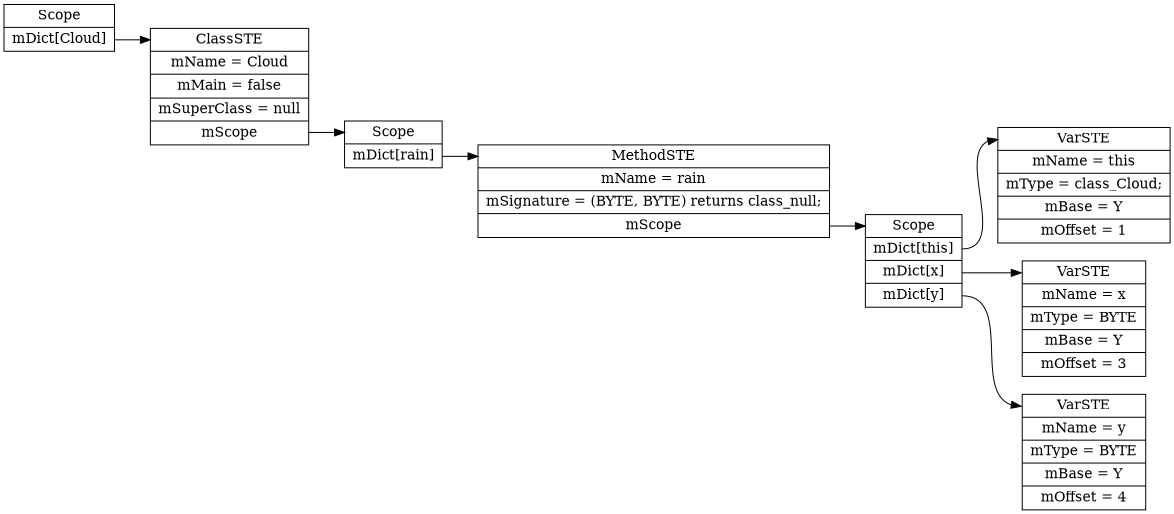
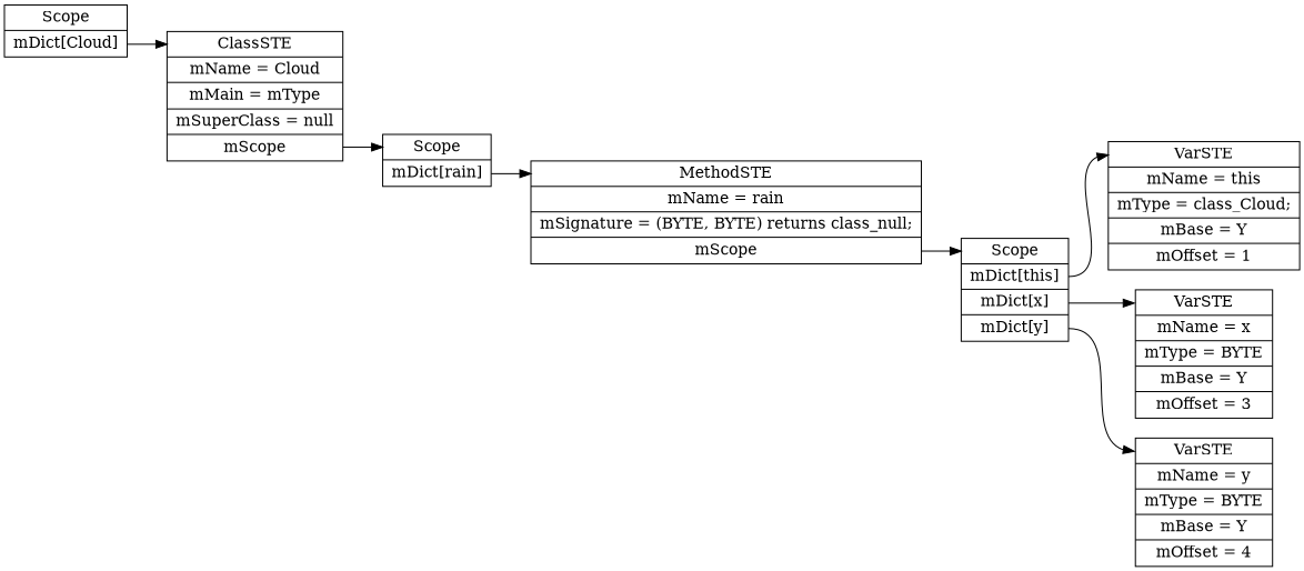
  digraph {
    rankdir=LR
    node [shape=record]
    edge [headport=f0 tailport=f1]
    n1 [label=" <f0> Scope | <f1> mDict\[Cloud\] "]
-   n2 [label=" <f0> ClassSTE | <f1> mName = Cloud| <f2> mMain = false| <f3> mSuperClass = null| <f4> mScope "]
+   n2 [label=" <f0> ClassSTE | <f1> mName = Cloud| <f2> mMain = mType| <f3> mSuperClass = null| <f4> mScope "]
    n3 [label=" <f0> Scope | <f1> mDict\[rain\] "]
    n4 [label=" <f0> MethodSTE | <f1> mName = rain| <f2> mSignature = (BYTE, BYTE) returns class_null;| <f3> mScope "]
    n5 [label=" <f0> Scope | <f1> mDict\[this\] | <f2> mDict\[x\] | <f3> mDict\[y\] "]
    n6 [label=" <f0> VarSTE | <f1> mName = this| <f2> mType = class_Cloud;| <f3> mBase = Y| <f4> mOffset = 1"]
    n7 [label=" <f0> VarSTE | <f1> mName = x| <f2> mType = BYTE| <f3> mBase = Y| <f4> mOffset = 3"]
    n8 [label=" <f0> VarSTE | <f1> mName = y| <f2> mType = BYTE| <f3> mBase = Y| <f4> mOffset = 4"]
    n1 -> n2
    n2 -> n3 [tailport=f4]
    n3 -> n4
    n4 -> n5 [tailport=f3]
    n5 -> n6
    n5 -> n7 [tailport=f2]
    n5 -> n8 [tailport=f3]
  }
